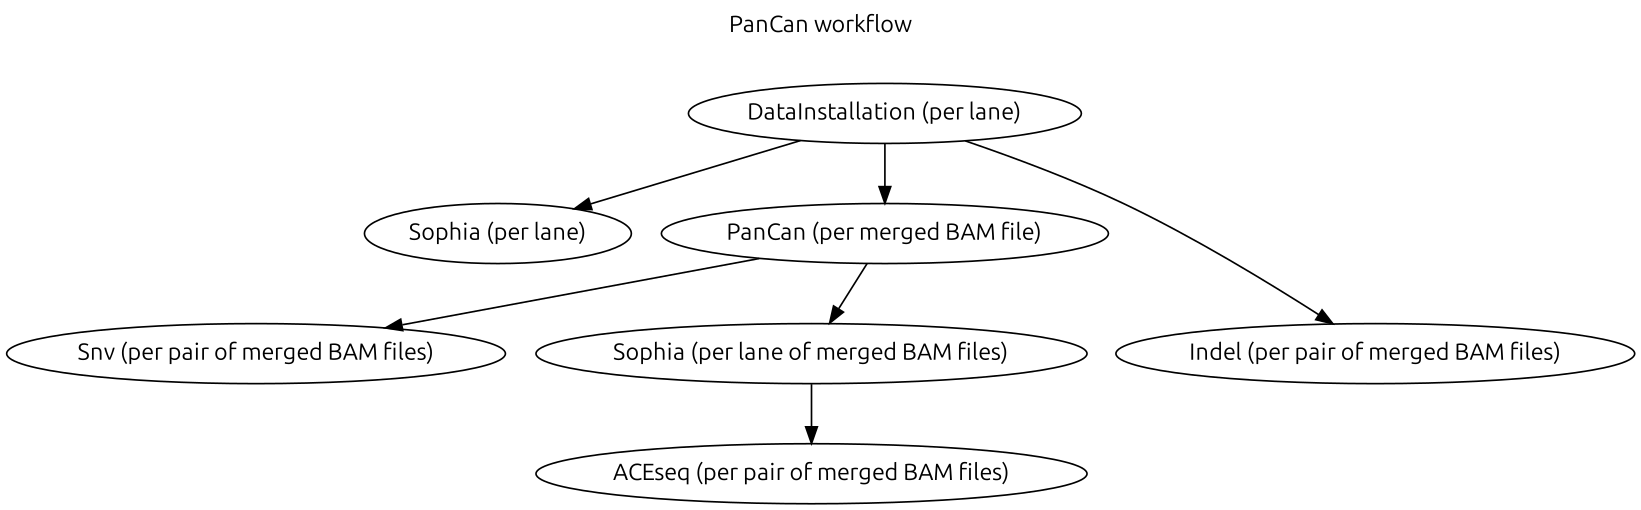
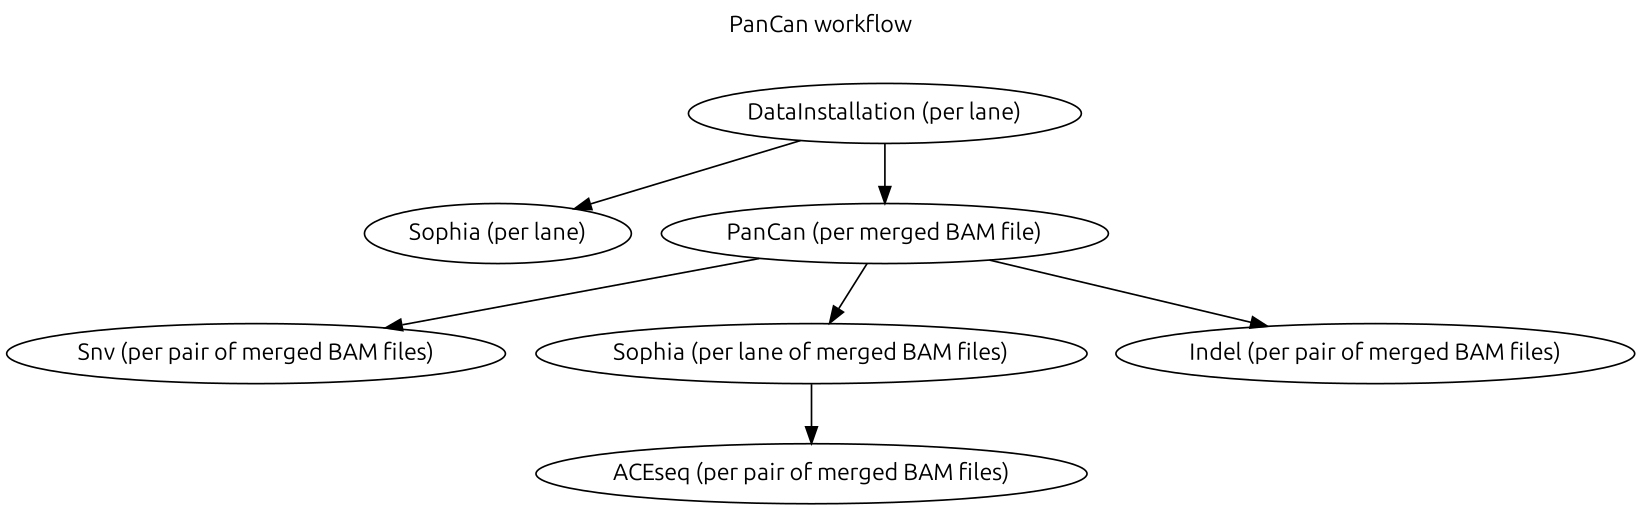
  digraph {
    fontname=Ubuntu
    label="PanCan workflow"
    labelloc=t
    node [fontname=Ubuntu]
    edge [fontname=Ubuntu]
    n1 [label="DataInstallation (per lane)"]
    n2 [label="Sophia (per lane)"]
    n3 [label="PanCan (per merged BAM file)"]
    n4 [label="Snv (per pair of merged BAM files)"]
    n5 [label="Indel (per pair of merged BAM files)"]
    n6 [label="Sophia (per lane of merged BAM files)"]
    n7 [label="ACEseq (per pair of merged BAM files)"]
    n1 -> n2
    n1 -> n3
    n3 -> n4
-   n1 -> n5
+   n3 -> n5
    n3 -> n6
    n6 -> n7
  }
